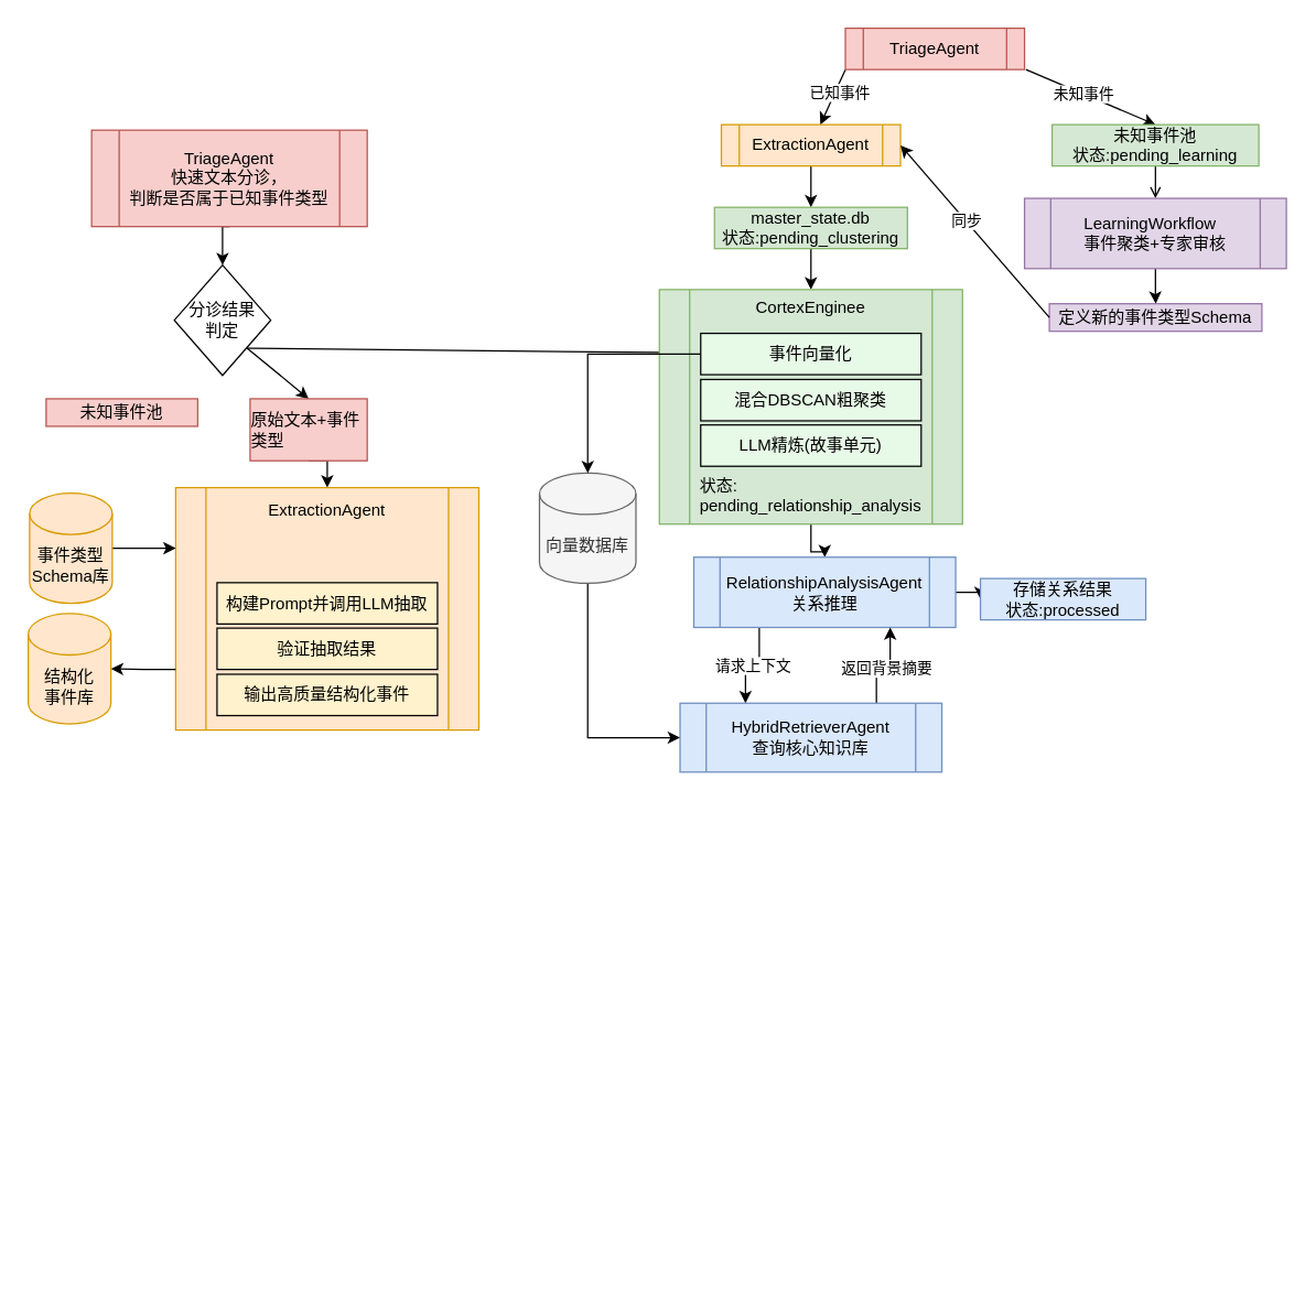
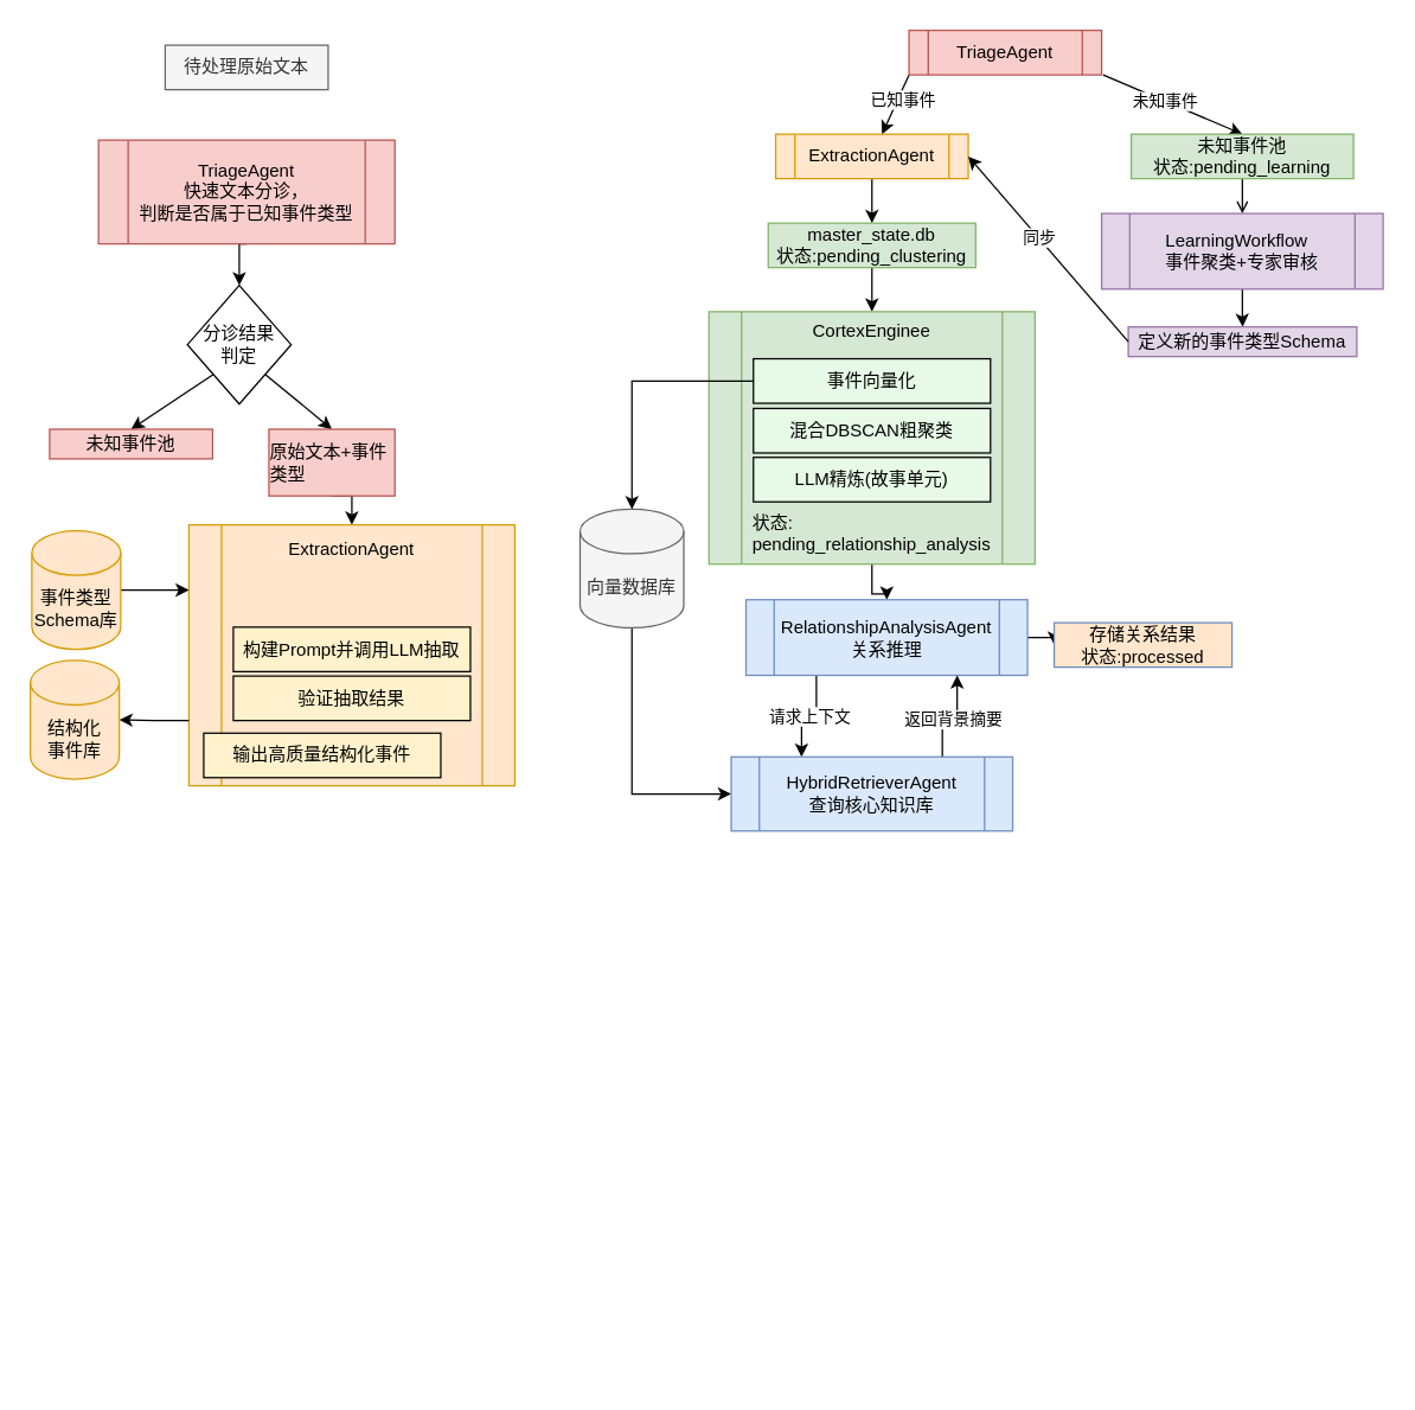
  <mxCell id="0" />
  <mxCell id="1" parent="0" />
  <mxCell id="2" value="" style="group" vertex="1" connectable="0" parent="1"><mxGeometry x="20" y="30" width="468" height="898.71" as="geometry" /></mxCell>
+ <mxCell id="3" value="&lt;span style=&quot;text-align: left;&quot;&gt;待处理原始文本&lt;/span&gt;" style="rounded=0;whiteSpace=wrap;html=1;fillColor=#f5f5f5;fontColor=#333333;strokeColor=#666666;" vertex="1" parent="2"><mxGeometry x="91" width="110" height="30" as="geometry" /></mxCell>
  <mxCell id="4" style="edgeStyle=orthogonalEdgeStyle;rounded=0;orthogonalLoop=1;jettySize=auto;html=1;exitX=0.5;exitY=1;exitDx=0;exitDy=0;entryX=0.5;entryY=0;entryDx=0;entryDy=0;" edge="1" parent="2" source="5" target="8"><mxGeometry relative="1" as="geometry" /></mxCell>
  <mxCell id="5" value="&lt;span style=&quot;text-align: left;&quot;&gt;TriageAgent&lt;/span&gt;&lt;div&gt;&lt;span style=&quot;text-align: left;&quot;&gt;快速文本分诊，&lt;/span&gt;&lt;/div&gt;&lt;div&gt;&lt;span style=&quot;text-align: left;&quot;&gt;判断是否属于已知事件类型&lt;/span&gt;&lt;/div&gt;" style="shape=process;whiteSpace=wrap;html=1;backgroundOutline=1;fillColor=#f8cecc;strokeColor=#b85450;" vertex="1" parent="2"><mxGeometry x="46" y="64" width="200" height="70" as="geometry" /></mxCell>
- <mxCell id="6" style="rounded=0;orthogonalLoop=1;jettySize=auto;html=1;exitX=0;exitY=1;exitDx=0;exitDy=0;" edge="1" parent="2" source="8" target="33"><mxGeometry relative="1" as="geometry" /></mxCell>
+ <mxCell id="6" style="rounded=0;orthogonalLoop=1;jettySize=auto;html=1;exitX=0;exitY=1;exitDx=0;exitDy=0;entryX=0.5;entryY=0;entryDx=0;entryDy=0;" edge="1" parent="2" source="8" target="9"><mxGeometry relative="1" as="geometry" /></mxCell>
  <mxCell id="7" style="rounded=0;orthogonalLoop=1;jettySize=auto;html=1;exitX=1;exitY=1;exitDx=0;exitDy=0;entryX=0.5;entryY=0;entryDx=0;entryDy=0;" edge="1" parent="2" source="8" target="11"><mxGeometry relative="1" as="geometry" /></mxCell>
  <mxCell id="8" value="分诊结果&lt;div&gt;判定&lt;/div&gt;" style="rhombus;whiteSpace=wrap;html=1;" vertex="1" parent="2"><mxGeometry x="106" y="162" width="70" height="80" as="geometry" /></mxCell>
  <mxCell id="9" value="&lt;span style=&quot;text-align: left;&quot;&gt;未知事件池&lt;/span&gt;" style="rounded=0;whiteSpace=wrap;html=1;fillColor=#f8cecc;strokeColor=#b85450;" vertex="1" parent="2"><mxGeometry x="13" y="259" width="110" height="20" as="geometry" /></mxCell>
  <mxCell id="10" style="edgeStyle=orthogonalEdgeStyle;rounded=0;orthogonalLoop=1;jettySize=auto;html=1;exitX=0.5;exitY=1;exitDx=0;exitDy=0;entryX=0.5;entryY=0;entryDx=0;entryDy=0;" edge="1" parent="2" source="11" target="12"><mxGeometry relative="1" as="geometry" /></mxCell>
  <mxCell id="11" value="&lt;div style=&quot;text-align: left;&quot;&gt;&lt;span style=&quot;background-color: transparent; color: light-dark(rgb(0, 0, 0), rgb(255, 255, 255));&quot;&gt;原始文本+事件类型&lt;/span&gt;&lt;/div&gt;" style="rounded=0;whiteSpace=wrap;html=1;fillColor=#f8cecc;strokeColor=#b85450;" vertex="1" parent="2"><mxGeometry x="161" y="259" width="85" height="45" as="geometry" /></mxCell>
  <mxCell id="12" value="&lt;span style=&quot;text-align: left;&quot;&gt;ExtractionAgent&lt;/span&gt;&lt;div&gt;&lt;span style=&quot;text-align: left;&quot;&gt;&lt;br&gt;&lt;/span&gt;&lt;/div&gt;&lt;div&gt;&lt;span style=&quot;text-align: left;&quot;&gt;&lt;br&gt;&lt;/span&gt;&lt;/div&gt;&lt;div&gt;&lt;span style=&quot;text-align: left;&quot;&gt;&lt;br&gt;&lt;/span&gt;&lt;/div&gt;&lt;div&gt;&lt;span style=&quot;text-align: left;&quot;&gt;&lt;br&gt;&lt;/span&gt;&lt;/div&gt;&lt;div&gt;&lt;span style=&quot;text-align: left;&quot;&gt;&lt;br&gt;&lt;/span&gt;&lt;/div&gt;&lt;div&gt;&lt;span style=&quot;text-align: left;&quot;&gt;&lt;br&gt;&lt;/span&gt;&lt;/div&gt;&lt;div&gt;&lt;span style=&quot;text-align: left;&quot;&gt;&lt;br&gt;&lt;/span&gt;&lt;/div&gt;&lt;div&gt;&lt;span style=&quot;text-align: left;&quot;&gt;&lt;br&gt;&lt;/span&gt;&lt;/div&gt;&lt;div&gt;&lt;span style=&quot;text-align: left;&quot;&gt;&lt;br&gt;&lt;/span&gt;&lt;/div&gt;&lt;div&gt;&lt;span style=&quot;text-align: left;&quot;&gt;&lt;br&gt;&lt;/span&gt;&lt;/div&gt;" style="shape=process;whiteSpace=wrap;html=1;backgroundOutline=1;fillColor=#ffe6cc;strokeColor=#d79b00;" vertex="1" parent="2"><mxGeometry x="107" y="323.5" width="220" height="176" as="geometry" /></mxCell>
  <mxCell id="13" style="edgeStyle=orthogonalEdgeStyle;rounded=0;orthogonalLoop=1;jettySize=auto;html=1;exitX=1;exitY=0.5;exitDx=0;exitDy=0;exitPerimeter=0;entryX=0;entryY=0.5;entryDx=0;entryDy=0;" edge="1" parent="2" source="14"><mxGeometry relative="1" as="geometry"><mxPoint x="107" y="367.5" as="targetPoint" /></mxGeometry></mxCell>
  <mxCell id="14" value="事件类型&lt;div&gt;Schema库&lt;/div&gt;" style="shape=cylinder3;whiteSpace=wrap;html=1;boundedLbl=1;backgroundOutline=1;size=15;fillColor=#ffe6cc;strokeColor=#d79b00;" vertex="1" parent="2"><mxGeometry x="1" y="327.5" width="60" height="80" as="geometry" /></mxCell>
  <mxCell id="15" value="&lt;span style=&quot;text-align: left;&quot;&gt;构建Prompt并调用LLM抽取&lt;/span&gt;" style="rounded=0;whiteSpace=wrap;html=1;fillColor=#FFF2CC;" vertex="1" parent="2"><mxGeometry x="137" y="392.5" width="160" height="30" as="geometry" /></mxCell>
  <mxCell id="16" value="&lt;span style=&quot;text-align: left;&quot;&gt;验证抽取结果&lt;/span&gt;" style="rounded=0;whiteSpace=wrap;html=1;fillColor=#FFF2CC;" vertex="1" parent="2"><mxGeometry x="137" y="425.5" width="160" height="30" as="geometry" /></mxCell>
- <mxCell id="17" value="&lt;span style=&quot;text-align: left;&quot;&gt;输出高质量结构化事件&lt;/span&gt;" style="rounded=0;whiteSpace=wrap;html=1;fillColor=#FFF2CC;" vertex="1" parent="2"><mxGeometry x="137" y="459" width="160" height="30" as="geometry" /></mxCell>
+ <mxCell id="17" value="&lt;span style=&quot;text-align: left;&quot;&gt;输出高质量结构化事件&lt;/span&gt;" style="rounded=0;whiteSpace=wrap;html=1;fillColor=#FFF2CC;" vertex="1" parent="2"><mxGeometry x="117" y="464" width="160" height="30" as="geometry" /></mxCell>
  <mxCell id="18" style="edgeStyle=orthogonalEdgeStyle;rounded=0;orthogonalLoop=1;jettySize=auto;html=1;entryX=1;entryY=0.5;entryDx=0;entryDy=0;entryPerimeter=0;exitX=0;exitY=0.75;exitDx=0;exitDy=0;" edge="1" parent="2" source="12" target="19"><mxGeometry relative="1" as="geometry"><mxPoint x="106" y="454" as="targetPoint" /><mxPoint x="91" y="560" as="sourcePoint" /></mxGeometry></mxCell>
  <mxCell id="19" value="结构化&lt;div&gt;事件&lt;span style=&quot;background-color: transparent; color: light-dark(rgb(0, 0, 0), rgb(255, 255, 255));&quot;&gt;库&lt;/span&gt;&lt;/div&gt;" style="shape=cylinder3;whiteSpace=wrap;html=1;boundedLbl=1;backgroundOutline=1;size=15;fillColor=#ffe6cc;strokeColor=#d79b00;" vertex="1" parent="2"><mxGeometry y="415" width="60" height="80" as="geometry" /></mxCell>
  <mxCell id="20" style="rounded=0;orthogonalLoop=1;jettySize=auto;html=1;exitX=0;exitY=1;exitDx=0;exitDy=0;" edge="1" parent="1" source="24" target="26"><mxGeometry relative="1" as="geometry" /></mxCell>
  <mxCell id="21" value="已知事件" style="edgeLabel;html=1;align=center;verticalAlign=middle;resizable=0;points=[];" vertex="1" connectable="0" parent="20"><mxGeometry x="-0.416" y="1" relative="1" as="geometry"><mxPoint y="4" as="offset" /></mxGeometry></mxCell>
  <mxCell id="22" style="rounded=0;orthogonalLoop=1;jettySize=auto;html=1;exitX=1;exitY=1;exitDx=0;exitDy=0;entryX=0.5;entryY=0;entryDx=0;entryDy=0;" edge="1" parent="1" target="28"><mxGeometry relative="1" as="geometry"><mxPoint x="744" y="50" as="sourcePoint" /></mxGeometry></mxCell>
  <mxCell id="23" value="未知事件" style="edgeLabel;html=1;align=center;verticalAlign=middle;resizable=0;points=[];" vertex="1" connectable="0" parent="22"><mxGeometry x="-0.111" relative="1" as="geometry"><mxPoint as="offset" /></mxGeometry></mxCell>
  <mxCell id="24" value="&lt;span style=&quot;text-align: left;&quot;&gt;TriageAgent&lt;/span&gt;" style="shape=process;whiteSpace=wrap;html=1;backgroundOutline=1;fillColor=#f8cecc;strokeColor=#b85450;" vertex="1" parent="1"><mxGeometry x="613" y="20" width="130" height="30" as="geometry" /></mxCell>
  <mxCell id="25" style="edgeStyle=orthogonalEdgeStyle;rounded=0;orthogonalLoop=1;jettySize=auto;html=1;exitX=0.5;exitY=1;exitDx=0;exitDy=0;entryX=0.5;entryY=0;entryDx=0;entryDy=0;" edge="1" parent="1" source="26" target="30"><mxGeometry relative="1" as="geometry" /></mxCell>
  <mxCell id="26" value="&lt;span style=&quot;text-align: left;&quot;&gt;ExtractionAgent&lt;/span&gt;" style="shape=process;whiteSpace=wrap;html=1;backgroundOutline=1;fillColor=#ffe6cc;strokeColor=#d79b00;" vertex="1" parent="1"><mxGeometry x="523" y="90" width="130" height="30" as="geometry" /></mxCell>
  <mxCell id="27" style="edgeStyle=orthogonalEdgeStyle;rounded=0;orthogonalLoop=1;jettySize=auto;html=1;exitX=0.5;exitY=1;exitDx=0;exitDy=0;entryX=0.5;entryY=0;entryDx=0;entryDy=0;endArrow=open;" edge="1" parent="1" source="28" target="48"><mxGeometry relative="1" as="geometry" /></mxCell>
  <mxCell id="28" value="&lt;span style=&quot;text-align: left;&quot;&gt;未知事件池&lt;/span&gt;&lt;div&gt;&lt;span style=&quot;text-align: left;&quot;&gt;状态:pending_learning&lt;/span&gt;&lt;/div&gt;" style="rounded=0;whiteSpace=wrap;html=1;fillColor=#d5e8d4;strokeColor=#82b366;" vertex="1" parent="1"><mxGeometry x="763" y="90" width="150" height="30" as="geometry" /></mxCell>
  <mxCell id="29" style="edgeStyle=orthogonalEdgeStyle;rounded=0;orthogonalLoop=1;jettySize=auto;html=1;exitX=0.5;exitY=1;exitDx=0;exitDy=0;entryX=0.5;entryY=0;entryDx=0;entryDy=0;" edge="1" parent="1" source="30" target="32"><mxGeometry relative="1" as="geometry" /></mxCell>
  <mxCell id="30" value="&lt;span style=&quot;text-align: left;&quot;&gt;master_state.db&lt;/span&gt;&lt;div&gt;&lt;span style=&quot;text-align: left;&quot;&gt;状态:pending_clustering&lt;/span&gt;&lt;/div&gt;" style="rounded=0;whiteSpace=wrap;html=1;fillColor=#d5e8d4;strokeColor=#82b366;" vertex="1" parent="1"><mxGeometry x="518" y="150" width="140" height="30" as="geometry" /></mxCell>
  <mxCell id="31" value="" style="edgeStyle=orthogonalEdgeStyle;rounded=0;orthogonalLoop=1;jettySize=auto;html=1;" edge="1" parent="1" source="32" target="39"><mxGeometry relative="1" as="geometry" /></mxCell>
  <mxCell id="32" value="&lt;div&gt;&lt;span style=&quot;text-align: left;&quot;&gt;CortexEnginee&lt;/span&gt;&lt;/div&gt;&lt;div&gt;&lt;br&gt;&lt;/div&gt;&lt;div&gt;&lt;span style=&quot;text-align: left;&quot;&gt;&lt;br&gt;&lt;/span&gt;&lt;/div&gt;&lt;div&gt;&lt;span style=&quot;text-align: left;&quot;&gt;&lt;br&gt;&lt;/span&gt;&lt;/div&gt;&lt;div&gt;&lt;span style=&quot;text-align: left;&quot;&gt;&lt;br&gt;&lt;/span&gt;&lt;/div&gt;&lt;div&gt;&lt;span style=&quot;text-align: left;&quot;&gt;&lt;br&gt;&lt;/span&gt;&lt;/div&gt;&lt;div&gt;&lt;br&gt;&lt;/div&gt;&lt;div&gt;&lt;span style=&quot;text-align: left;&quot;&gt;&lt;br&gt;&lt;/span&gt;&lt;/div&gt;&lt;div&gt;&lt;span style=&quot;text-align: left;&quot;&gt;&lt;br&gt;&lt;/span&gt;&lt;/div&gt;&lt;div style=&quot;text-align: left;&quot;&gt;状态:&lt;/div&gt;&lt;div style=&quot;text-align: left;&quot;&gt;pending_relationship_analysis&lt;/div&gt;" style="shape=process;whiteSpace=wrap;html=1;backgroundOutline=1;fillColor=#d5e8d4;strokeColor=#82b366;" vertex="1" parent="1"><mxGeometry x="478" y="209.75" width="220" height="170.25" as="geometry" /></mxCell>
  <mxCell id="33" value="&lt;span style=&quot;text-align: left;&quot;&gt;事件向量化&lt;/span&gt;" style="rounded=0;whiteSpace=wrap;html=1;fillColor=light-dark(#e7f9e7, #1f2f1e);" vertex="1" parent="1"><mxGeometry x="508" y="241.5" width="160" height="30" as="geometry" /></mxCell>
  <mxCell id="34" value="&lt;span style=&quot;text-align: left;&quot;&gt;混合DBSCAN粗聚类&lt;/span&gt;" style="rounded=0;whiteSpace=wrap;html=1;fillColor=light-dark(#e7f9e7, #1f2f1e);" vertex="1" parent="1"><mxGeometry x="508" y="275" width="160" height="30" as="geometry" /></mxCell>
  <mxCell id="35" value="&lt;span style=&quot;text-align: left;&quot;&gt;LLM精炼(故事单元)&lt;/span&gt;" style="rounded=0;whiteSpace=wrap;html=1;fillColor=light-dark(#e7f9e7, #1f2f1e);" vertex="1" parent="1"><mxGeometry x="508" y="308" width="160" height="30" as="geometry" /></mxCell>
  <mxCell id="36" style="edgeStyle=orthogonalEdgeStyle;rounded=0;orthogonalLoop=1;jettySize=auto;html=1;exitX=0.25;exitY=1;exitDx=0;exitDy=0;entryX=0.25;entryY=0;entryDx=0;entryDy=0;" edge="1" parent="1" source="39" target="42"><mxGeometry relative="1" as="geometry" /></mxCell>
  <mxCell id="37" value="请求上下文" style="edgeLabel;html=1;align=center;verticalAlign=middle;resizable=0;points=[];" vertex="1" connectable="0" parent="36"><mxGeometry x="0.015" relative="1" as="geometry"><mxPoint as="offset" /></mxGeometry></mxCell>
  <mxCell id="38" style="edgeStyle=orthogonalEdgeStyle;rounded=0;orthogonalLoop=1;jettySize=auto;html=1;exitX=1;exitY=0.5;exitDx=0;exitDy=0;entryX=0;entryY=0.5;entryDx=0;entryDy=0;" edge="1" parent="1" source="39" target="46"><mxGeometry relative="1" as="geometry" /></mxCell>
  <mxCell id="39" value="&lt;span style=&quot;text-align: left;&quot;&gt;RelationshipAnalysisAgent&lt;/span&gt;&lt;div style=&quot;&quot;&gt;关系推理&lt;/div&gt;" style="shape=process;whiteSpace=wrap;html=1;backgroundOutline=1;fillColor=#dae8fc;strokeColor=#6c8ebf;" vertex="1" parent="1"><mxGeometry x="503" y="404" width="190" height="51" as="geometry" /></mxCell>
  <mxCell id="40" style="edgeStyle=orthogonalEdgeStyle;rounded=0;orthogonalLoop=1;jettySize=auto;html=1;exitX=0.75;exitY=0;exitDx=0;exitDy=0;entryX=0.75;entryY=1;entryDx=0;entryDy=0;" edge="1" parent="1" source="42" target="39"><mxGeometry relative="1" as="geometry" /></mxCell>
  <mxCell id="41" value="返回背景摘要" style="edgeLabel;html=1;align=center;verticalAlign=middle;resizable=0;points=[];" vertex="1" connectable="0" parent="40"><mxGeometry x="0.043" y="-2" relative="1" as="geometry"><mxPoint as="offset" /></mxGeometry></mxCell>
  <mxCell id="42" value="&lt;span style=&quot;text-align: left;&quot;&gt;HybridRetrieverAgent&lt;/span&gt;&lt;div&gt;&lt;span style=&quot;text-align: left;&quot;&gt;查询核心知识库&lt;/span&gt;&lt;/div&gt;" style="shape=process;whiteSpace=wrap;html=1;backgroundOutline=1;fillColor=#dae8fc;strokeColor=#6c8ebf;" vertex="1" parent="1"><mxGeometry x="493" y="510" width="190" height="50" as="geometry" /></mxCell>
  <mxCell id="43" style="edgeStyle=orthogonalEdgeStyle;rounded=0;orthogonalLoop=1;jettySize=auto;html=1;exitX=0.5;exitY=1;exitDx=0;exitDy=0;exitPerimeter=0;entryX=0;entryY=0.5;entryDx=0;entryDy=0;" edge="1" parent="1" source="44" target="42"><mxGeometry relative="1" as="geometry" /></mxCell>
  <mxCell id="44" value="&lt;div&gt;向量数据库&lt;/div&gt;" style="shape=cylinder3;whiteSpace=wrap;html=1;boundedLbl=1;backgroundOutline=1;size=15;fillColor=#f5f5f5;strokeColor=#666666;fontColor=#333333;" vertex="1" parent="1"><mxGeometry x="391" y="343" width="70" height="80" as="geometry" /></mxCell>
  <mxCell id="45" style="edgeStyle=orthogonalEdgeStyle;rounded=0;orthogonalLoop=1;jettySize=auto;html=1;exitX=0;exitY=0.5;exitDx=0;exitDy=0;entryX=0.5;entryY=0;entryDx=0;entryDy=0;entryPerimeter=0;" edge="1" parent="1" source="33" target="44"><mxGeometry relative="1" as="geometry" /></mxCell>
- <mxCell id="46" value="&lt;div style=&quot;&quot;&gt;&lt;span style=&quot;background-color: transparent; color: light-dark(rgb(0, 0, 0), rgb(255, 255, 255));&quot;&gt;存储关系结果&lt;/span&gt;&lt;/div&gt;&lt;div&gt;&lt;span style=&quot;text-align: left;&quot;&gt;状态:processed&lt;/span&gt;&lt;/div&gt;" style="rounded=0;whiteSpace=wrap;html=1;fillColor=#dae8fc;strokeColor=#6c8ebf;" vertex="1" parent="1"><mxGeometry x="711" y="419.5" width="120" height="30" as="geometry" /></mxCell>
+ <mxCell id="46" value="&lt;div style=&quot;&quot;&gt;&lt;span style=&quot;background-color: transparent; color: light-dark(rgb(0, 0, 0), rgb(255, 255, 255));&quot;&gt;存储关系结果&lt;/span&gt;&lt;/div&gt;&lt;div&gt;&lt;span style=&quot;text-align: left;&quot;&gt;状态:processed&lt;/span&gt;&lt;/div&gt;" style="rounded=0;whiteSpace=wrap;html=1;fillColor=#ffe6cc;strokeColor=#6c8ebf;" vertex="1" parent="1"><mxGeometry x="711" y="419.5" width="120" height="30" as="geometry" /></mxCell>
  <mxCell id="47" style="edgeStyle=orthogonalEdgeStyle;rounded=0;orthogonalLoop=1;jettySize=auto;html=1;exitX=0.5;exitY=1;exitDx=0;exitDy=0;" edge="1" parent="1" source="48" target="49"><mxGeometry relative="1" as="geometry" /></mxCell>
  <mxCell id="48" value="&lt;div style=&quot;text-align: left;&quot;&gt;LearningWorkflow&lt;/div&gt;&lt;div style=&quot;text-align: left;&quot;&gt;事件聚类+专家审核&lt;/div&gt;" style="shape=process;whiteSpace=wrap;html=1;backgroundOutline=1;fillColor=#e1d5e7;strokeColor=#9673a6;" vertex="1" parent="1"><mxGeometry x="743" y="143.5" width="190" height="51" as="geometry" /></mxCell>
  <mxCell id="49" value="&lt;div style=&quot;&quot;&gt;定义新的事件类型Schema&lt;/div&gt;" style="rounded=0;whiteSpace=wrap;html=1;fillColor=#e1d5e7;strokeColor=#9673a6;" vertex="1" parent="1"><mxGeometry x="761" y="220" width="154.25" height="20" as="geometry" /></mxCell>
  <mxCell id="50" value="" style="endArrow=classic;html=1;rounded=0;exitX=0;exitY=0.5;exitDx=0;exitDy=0;entryX=1;entryY=0.5;entryDx=0;entryDy=0;" edge="1" parent="1" source="49" target="26"><mxGeometry width="50" height="50" relative="1" as="geometry"><mxPoint x="671" y="380" as="sourcePoint" /><mxPoint x="721" y="330" as="targetPoint" /></mxGeometry></mxCell>
  <mxCell id="51" value="同步" style="edgeLabel;html=1;align=center;verticalAlign=middle;resizable=0;points=[];" vertex="1" connectable="0" parent="50"><mxGeometry x="0.127" relative="1" as="geometry"><mxPoint as="offset" /></mxGeometry></mxCell>
